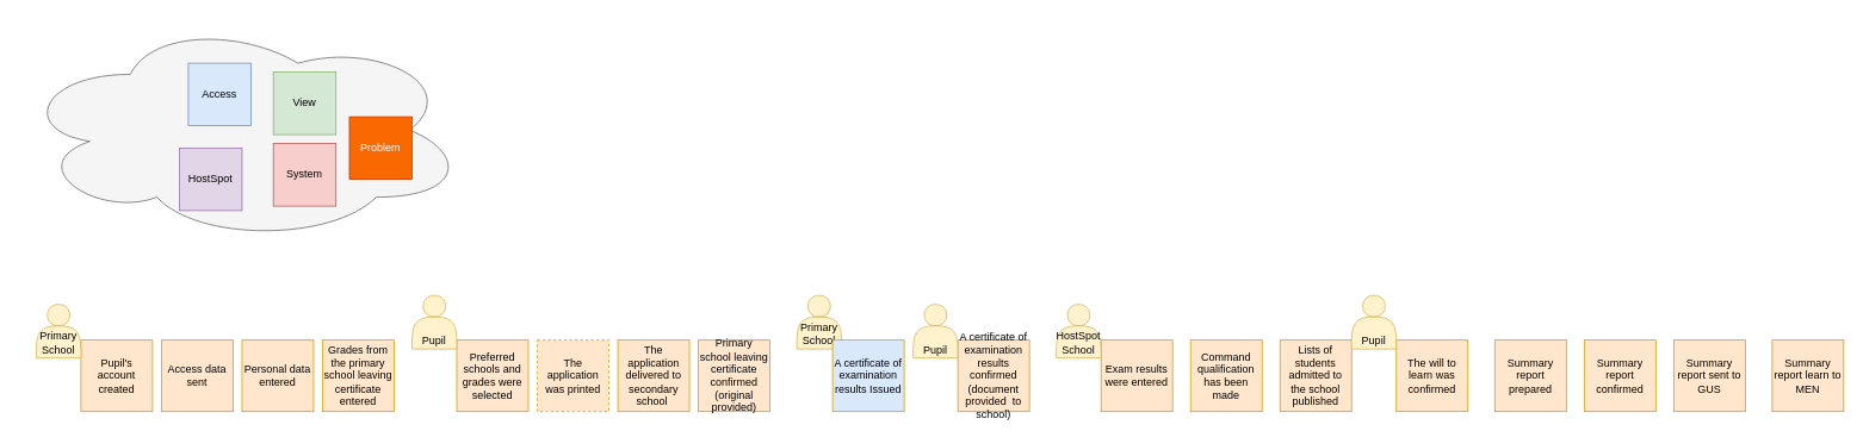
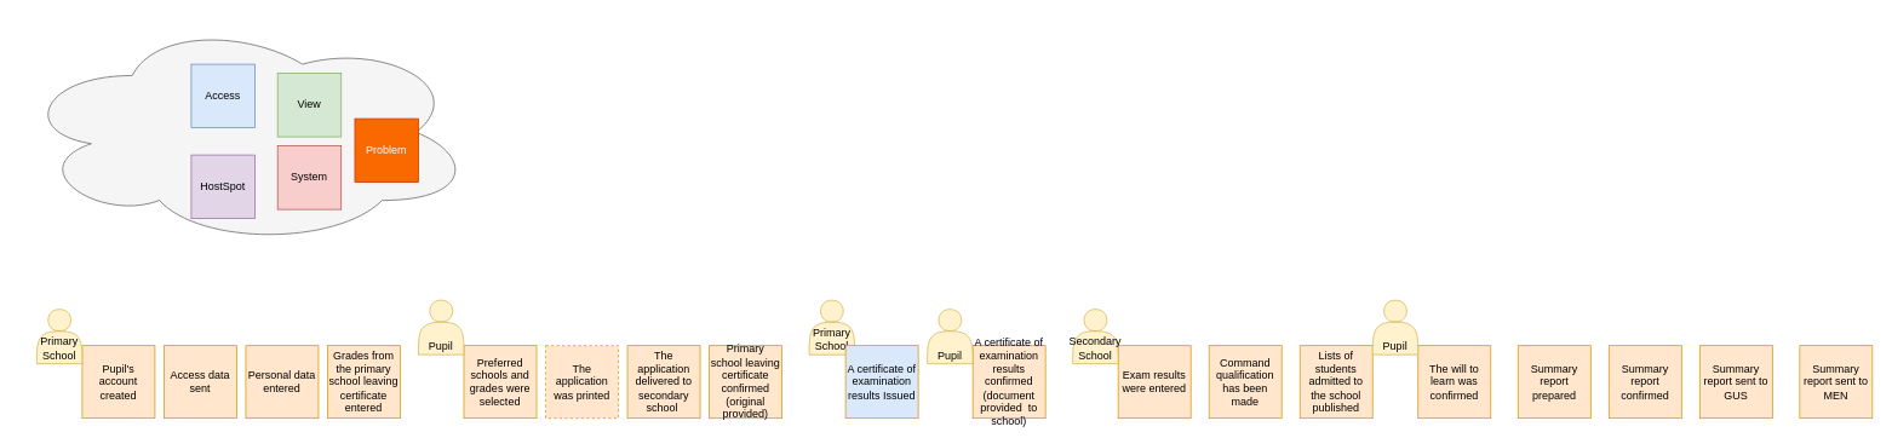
  <mxCell id="0" />
  <mxCell id="1" parent="0" />
  <mxCell id="2" value="Pupil's account created" style="whiteSpace=wrap;html=1;aspect=fixed;fillColor=#ffe6cc;strokeColor=#d79b00;" parent="1" vertex="1"><mxGeometry x="90" y="380" width="80" height="80" as="geometry" /></mxCell>
  <mxCell id="3" value="" style="ellipse;shape=cloud;whiteSpace=wrap;html=1;fillColor=#f5f5f5;strokeColor=#666666;fontColor=#333333;" parent="1" vertex="1"><mxGeometry x="20" y="20" width="500" height="250" as="geometry" /></mxCell>
  <mxCell id="4" value="Access data sent" style="whiteSpace=wrap;html=1;aspect=fixed;fillColor=#ffe6cc;strokeColor=#d79b00;" parent="1" vertex="1"><mxGeometry x="180" y="380" width="80" height="80" as="geometry" /></mxCell>
  <mxCell id="5" value="The application was printed" style="whiteSpace=wrap;html=1;aspect=fixed;fillColor=#ffe6cc;strokeColor=#d79b00;dashed=1;" parent="1" vertex="1"><mxGeometry x="600" y="380" width="80" height="80" as="geometry" /></mxCell>
  <mxCell id="6" value="Primary school leaving certificate confirmed (original provided)" style="whiteSpace=wrap;html=1;aspect=fixed;fillColor=#ffe6cc;strokeColor=#d79b00;" parent="1" vertex="1"><mxGeometry x="780" y="380" width="80" height="80" as="geometry" /></mxCell>
  <mxCell id="7" value="A certificate of examination results confirmed (document provided&amp;nbsp; to school)" style="whiteSpace=wrap;html=1;aspect=fixed;fillColor=#ffe6cc;strokeColor=#d79b00;" parent="1" vertex="1"><mxGeometry x="1070" y="380" width="80" height="80" as="geometry" /></mxCell>
  <mxCell id="8" value="Personal data entered" style="whiteSpace=wrap;html=1;aspect=fixed;fillColor=#ffe6cc;strokeColor=#d79b00;" parent="1" vertex="1"><mxGeometry x="270" y="380" width="80" height="80" as="geometry" /></mxCell>
  <mxCell id="9" value="Preferred schools and grades were selected" style="whiteSpace=wrap;html=1;aspect=fixed;fillColor=#ffe6cc;strokeColor=#d79b00;" parent="1" vertex="1"><mxGeometry x="510" y="380" width="80" height="80" as="geometry" /></mxCell>
  <mxCell id="10" value="Command qualification has been made" style="whiteSpace=wrap;html=1;aspect=fixed;fillColor=#ffe6cc;strokeColor=#d79b00;" parent="1" vertex="1"><mxGeometry x="1330" y="380" width="80" height="80" as="geometry" /></mxCell>
  <mxCell id="11" value="The will to learn was confirmed" style="whiteSpace=wrap;html=1;aspect=fixed;fillColor=#ffe6cc;strokeColor=#d79b00;" parent="1" vertex="1"><mxGeometry x="1560" y="380" width="80" height="80" as="geometry" /></mxCell>
  <mxCell id="12" value="Exam results were entered" style="whiteSpace=wrap;html=1;aspect=fixed;fillColor=#ffe6cc;strokeColor=#d79b00;" parent="1" vertex="1"><mxGeometry x="1230" y="380" width="80" height="80" as="geometry" /></mxCell>
  <mxCell id="13" value="Grades from the primary school leaving certificate entered" style="whiteSpace=wrap;html=1;aspect=fixed;fillColor=#ffe6cc;strokeColor=#d79b00;" parent="1" vertex="1"><mxGeometry x="360" y="380" width="80" height="80" as="geometry" /></mxCell>
  <mxCell id="14" value="Access" style="whiteSpace=wrap;html=1;aspect=fixed;fillColor=#dae8fc;strokeColor=#6c8ebf;" parent="1" vertex="1"><mxGeometry x="210" y="70" width="70" height="70" as="geometry" /></mxCell>
  <mxCell id="15" value="View" style="whiteSpace=wrap;html=1;aspect=fixed;fillColor=#d5e8d4;strokeColor=#82b366;" parent="1" vertex="1"><mxGeometry x="305" y="80" width="70" height="70" as="geometry" /></mxCell>
  <mxCell id="16" value="Problem" style="whiteSpace=wrap;html=1;aspect=fixed;fillColor=#fa6800;strokeColor=#C73500;fontColor=#ffffff;" parent="1" vertex="1"><mxGeometry x="390" y="130" width="70" height="70" as="geometry" /></mxCell>
  <mxCell id="17" value="System" style="whiteSpace=wrap;html=1;aspect=fixed;fillColor=#f8cecc;strokeColor=#b85450;" parent="1" vertex="1"><mxGeometry x="305" y="160" width="70" height="70" as="geometry" /></mxCell>
- <mxCell id="18" value="HostSpot" style="whiteSpace=wrap;html=1;aspect=fixed;fillColor=#e1d5e7;strokeColor=#9673a6;" parent="1" vertex="1"><mxGeometry x="200" y="165" width="70" height="70" as="geometry" /></mxCell>
+ <mxCell id="18" value="HostSpot" style="whiteSpace=wrap;html=1;aspect=fixed;fillColor=#e1d5e7;strokeColor=#9673a6;" parent="1" vertex="1"><mxGeometry x="210" y="170" width="70" height="70" as="geometry" /></mxCell>
  <mxCell id="19" value="Summary report prepared" style="whiteSpace=wrap;html=1;aspect=fixed;fillColor=#ffe6cc;strokeColor=#d79b00;" parent="1" vertex="1"><mxGeometry x="1670" y="380" width="80" height="80" as="geometry" /></mxCell>
  <mxCell id="20" value="Lists of students admitted to the school published" style="whiteSpace=wrap;html=1;aspect=fixed;fillColor=#ffe6cc;strokeColor=#d79b00;" parent="1" vertex="1"><mxGeometry x="1430" y="380" width="80" height="80" as="geometry" /></mxCell>
  <mxCell id="21" value="Primary School" style="shape=actor;whiteSpace=wrap;html=1;verticalAlign=bottom;labelBackgroundColor=none;fillColor=#fff2cc;strokeColor=#d6b656;" vertex="1" parent="1"><mxGeometry x="40" y="340" width="50" height="60" as="geometry" /></mxCell>
  <mxCell id="22" value="Pupil" style="shape=actor;whiteSpace=wrap;html=1;verticalAlign=bottom;labelBackgroundColor=none;fillColor=#fff2cc;strokeColor=#d6b656;" vertex="1" parent="1"><mxGeometry x="460" y="330" width="50" height="60" as="geometry" /></mxCell>
- <mxCell id="23" value="HostSpot School" style="shape=actor;whiteSpace=wrap;html=1;verticalAlign=bottom;labelBackgroundColor=none;fillColor=#fff2cc;strokeColor=#d6b656;" vertex="1" parent="1"><mxGeometry x="1180" y="340" width="50" height="60" as="geometry" /></mxCell>
+ <mxCell id="23" value="Secondary School" style="shape=actor;whiteSpace=wrap;html=1;verticalAlign=bottom;labelBackgroundColor=none;fillColor=#fff2cc;strokeColor=#d6b656;" vertex="1" parent="1"><mxGeometry x="1180" y="340" width="50" height="60" as="geometry" /></mxCell>
  <mxCell id="24" value="The application delivered to secondary school&amp;nbsp;" style="whiteSpace=wrap;html=1;aspect=fixed;fillColor=#ffe6cc;strokeColor=#d79b00;" vertex="1" parent="1"><mxGeometry x="690" y="380" width="80" height="80" as="geometry" /></mxCell>
  <mxCell id="25" value="Primary School" style="shape=actor;whiteSpace=wrap;html=1;verticalAlign=bottom;labelBackgroundColor=none;fillColor=#fff2cc;strokeColor=#d6b656;" vertex="1" parent="1"><mxGeometry x="890" y="330" width="50" height="60" as="geometry" /></mxCell>
  <mxCell id="26" value="A certificate of examination results Issued" style="whiteSpace=wrap;html=1;aspect=fixed;labelBackgroundColor=none;fillColor=#dae8fc;strokeColor=#d79b00;" vertex="1" parent="1"><mxGeometry x="930" y="380" width="80" height="80" as="geometry" /></mxCell>
  <mxCell id="27" value="Pupil" style="shape=actor;whiteSpace=wrap;html=1;verticalAlign=bottom;labelBackgroundColor=none;fillColor=#fff2cc;strokeColor=#d6b656;" vertex="1" parent="1"><mxGeometry x="1020" y="340" width="50" height="60" as="geometry" /></mxCell>
  <mxCell id="28" value="Pupil" style="shape=actor;whiteSpace=wrap;html=1;verticalAlign=bottom;labelBackgroundColor=none;fillColor=#fff2cc;strokeColor=#d6b656;" vertex="1" parent="1"><mxGeometry x="1510" y="330" width="50" height="60" as="geometry" /></mxCell>
  <mxCell id="29" value="Summary report confirmed" style="whiteSpace=wrap;html=1;aspect=fixed;fillColor=#ffe6cc;strokeColor=#d79b00;" vertex="1" parent="1"><mxGeometry x="1770" y="380" width="80" height="80" as="geometry" /></mxCell>
  <mxCell id="30" value="Summary report sent to GUS" style="whiteSpace=wrap;html=1;aspect=fixed;fillColor=#ffe6cc;strokeColor=#d79b00;" vertex="1" parent="1"><mxGeometry x="1870" y="380" width="80" height="80" as="geometry" /></mxCell>
- <mxCell id="31" value="Summary report learn to MEN" style="whiteSpace=wrap;html=1;aspect=fixed;fillColor=#ffe6cc;strokeColor=#d79b00;" vertex="1" parent="1"><mxGeometry x="1980" y="380" width="80" height="80" as="geometry" /></mxCell>
+ <mxCell id="31" value="Summary report sent to MEN" style="whiteSpace=wrap;html=1;aspect=fixed;fillColor=#ffe6cc;strokeColor=#d79b00;" vertex="1" parent="1"><mxGeometry x="1980" y="380" width="80" height="80" as="geometry" /></mxCell>
